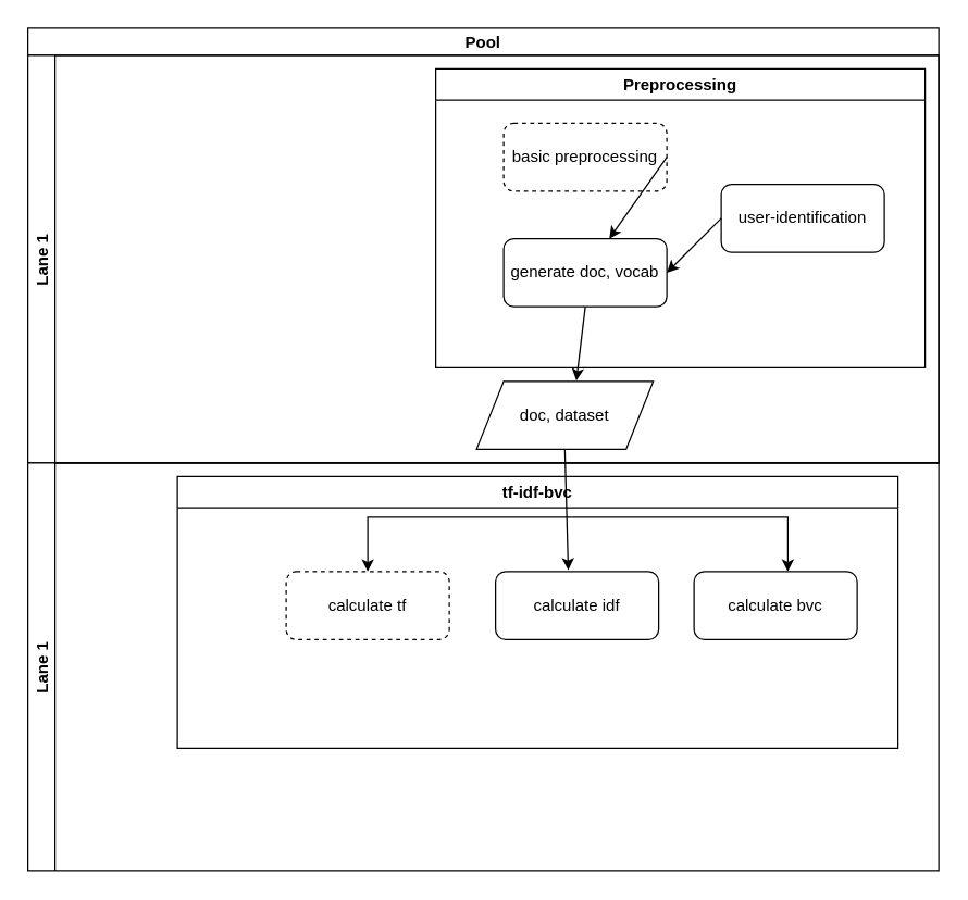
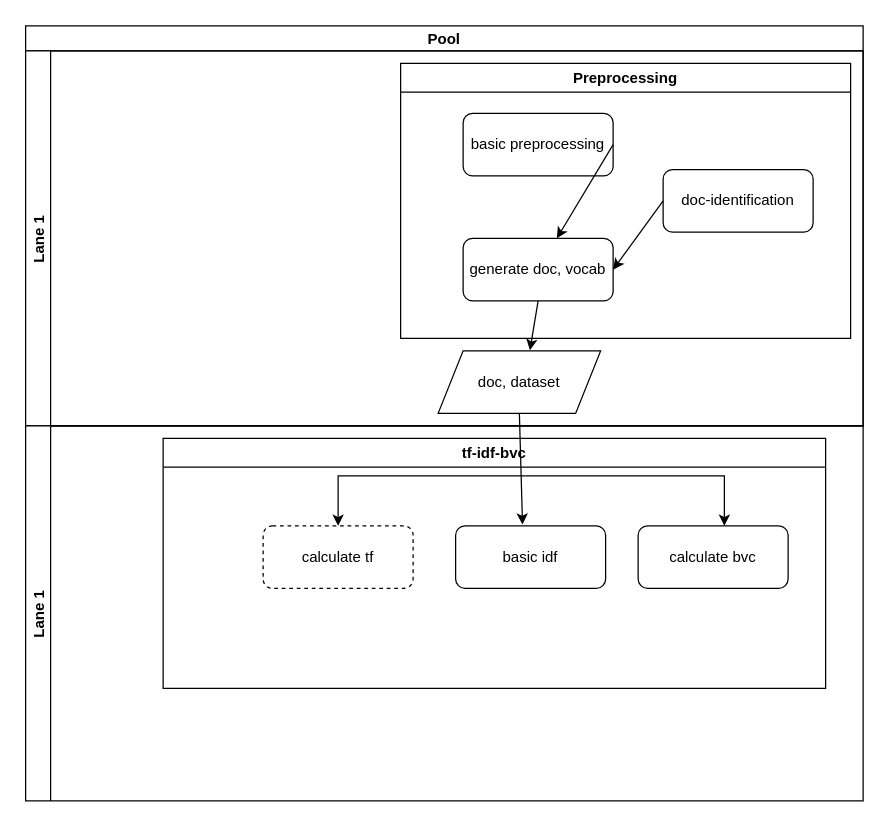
  <mxCell id="0" />
  <mxCell id="1" parent="0" />
  <mxCell id="2" value="Pool" style="swimlane;childLayout=stackLayout;resizeParent=1;resizeParentMax=0;horizontal=1;startSize=20;horizontalStack=0;" vertex="1" parent="1"><mxGeometry x="20" width="670" height="320" as="geometry" y="20" /></mxCell>
  <mxCell id="3" value="Lane 1" style="swimlane;startSize=20;horizontal=0;" vertex="1" parent="2"><mxGeometry y="20" width="670" height="300" as="geometry" /></mxCell>
  <mxCell id="4" value="Preprocessing" style="swimlane;" vertex="1" parent="3"><mxGeometry x="300" y="10" width="360" height="220" as="geometry" /></mxCell>
- <mxCell id="5" value="basic preprocessing" style="rounded=1;whiteSpace=wrap;html=1;dashed=1;" vertex="1" parent="4"><mxGeometry x="50" y="40" width="120" height="50" as="geometry" /></mxCell>
- <mxCell id="6" value="user-identification" style="rounded=1;whiteSpace=wrap;html=1;" vertex="1" parent="4"><mxGeometry x="210" y="85" width="120" height="50" as="geometry" /></mxCell>
- <mxCell id="7" value="generate doc, vocab" style="rounded=1;whiteSpace=wrap;html=1;" vertex="1" parent="4"><mxGeometry x="50" y="125" width="120" height="50" as="geometry" /></mxCell>
+ <mxCell id="5" value="basic preprocessing" style="rounded=1;whiteSpace=wrap;html=1;" vertex="1" parent="4"><mxGeometry x="50" y="40" width="120" height="50" as="geometry" /></mxCell>
+ <mxCell id="6" value="doc-identification" style="rounded=1;whiteSpace=wrap;html=1;" vertex="1" parent="4"><mxGeometry x="210" y="85" width="120" height="50" as="geometry" /></mxCell>
+ <mxCell id="7" value="generate doc, vocab" style="rounded=1;whiteSpace=wrap;html=1;" vertex="1" parent="4"><mxGeometry x="50" y="140" width="120" height="50" as="geometry" /></mxCell>
  <mxCell id="8" value="" style="endArrow=classic;html=1;rounded=0;exitX=1;exitY=0.5;exitDx=0;exitDy=0;" edge="1" parent="4" source="5" target="7"><mxGeometry width="50" height="50" relative="1" as="geometry"><mxPoint x="150" y="50" as="sourcePoint" /><mxPoint x="200" as="targetPoint" /></mxGeometry></mxCell>
  <mxCell id="9" value="doc, dataset" style="shape=parallelogram;perimeter=parallelogramPerimeter;whiteSpace=wrap;html=1;fixedSize=1;" vertex="1" parent="3"><mxGeometry x="330" y="240" width="130" height="50" as="geometry" /></mxCell>
  <mxCell id="10" value="" style="endArrow=classic;html=1;rounded=0;exitX=0.5;exitY=1;exitDx=0;exitDy=0;entryX=0.565;entryY=-0.01;entryDx=0;entryDy=0;entryPerimeter=0;" edge="1" parent="3" source="7" target="9"><mxGeometry width="50" height="50" relative="1" as="geometry"><mxPoint x="180" y="270" as="sourcePoint" /><mxPoint x="230" y="220" as="targetPoint" /></mxGeometry></mxCell>
  <mxCell id="11" value="" style="endArrow=classic;html=1;rounded=0;entryX=1;entryY=0.5;entryDx=0;entryDy=0;" edge="1" parent="1" target="7"><mxGeometry width="50" height="50" relative="1" as="geometry"><mxPoint x="530" y="160" as="sourcePoint" /><mxPoint x="520" y="50" as="targetPoint" /></mxGeometry></mxCell>
  <mxCell id="12" value="Lane 1" style="swimlane;startSize=20;horizontal=0;" vertex="1" parent="1"><mxGeometry x="20" y="340" width="670" height="300" as="geometry" /></mxCell>
  <mxCell id="13" value="tf-idf-bvc" style="swimlane;" vertex="1" parent="12"><mxGeometry x="110" y="10" width="530" height="200" as="geometry" /></mxCell>
- <mxCell id="14" value="calculate idf" style="rounded=1;whiteSpace=wrap;html=1;" vertex="1" parent="13"><mxGeometry x="234" y="70" width="120" height="50" as="geometry" /></mxCell>
+ <mxCell id="14" value="basic idf" style="rounded=1;whiteSpace=wrap;html=1;" vertex="1" parent="13"><mxGeometry x="234" y="70" width="120" height="50" as="geometry" /></mxCell>
  <mxCell id="15" value="calculate bvc" style="rounded=1;whiteSpace=wrap;html=1;" vertex="1" parent="13"><mxGeometry x="380" y="70" width="120" height="50" as="geometry" /></mxCell>
  <mxCell id="16" value="calculate tf" style="rounded=1;whiteSpace=wrap;html=1;dashed=1;" vertex="1" parent="13"><mxGeometry x="80" y="70" width="120" height="50" as="geometry" /></mxCell>
  <mxCell id="17" value="" style="endArrow=classic;html=1;rounded=0;exitX=0.5;exitY=1;exitDx=0;exitDy=0;entryX=0.446;entryY=-0.02;entryDx=0;entryDy=0;entryPerimeter=0;" edge="1" parent="1" source="9" target="14"><mxGeometry width="50" height="50" relative="1" as="geometry"><mxPoint x="200" y="320" as="sourcePoint" /><mxPoint x="250" y="270" as="targetPoint" /></mxGeometry></mxCell>
  <mxCell id="18" value="" style="endArrow=classic;html=1;rounded=0;entryX=0.5;entryY=0;entryDx=0;entryDy=0;" edge="1" parent="1" target="16"><mxGeometry width="50" height="50" relative="1" as="geometry"><mxPoint x="420" y="380" as="sourcePoint" /><mxPoint x="270" y="380" as="targetPoint" /><Array as="points"><mxPoint x="270" y="380" /></Array></mxGeometry></mxCell>
  <mxCell id="19" value="" style="endArrow=classic;html=1;rounded=0;" edge="1" parent="1"><mxGeometry width="50" height="50" relative="1" as="geometry"><mxPoint x="420" y="380" as="sourcePoint" /><mxPoint x="579" y="420" as="targetPoint" /><Array as="points"><mxPoint x="579" y="380" /></Array></mxGeometry></mxCell>
